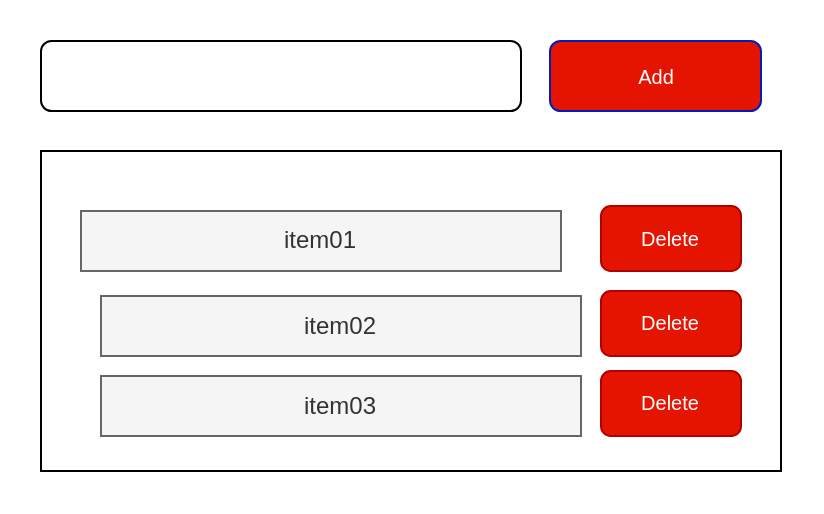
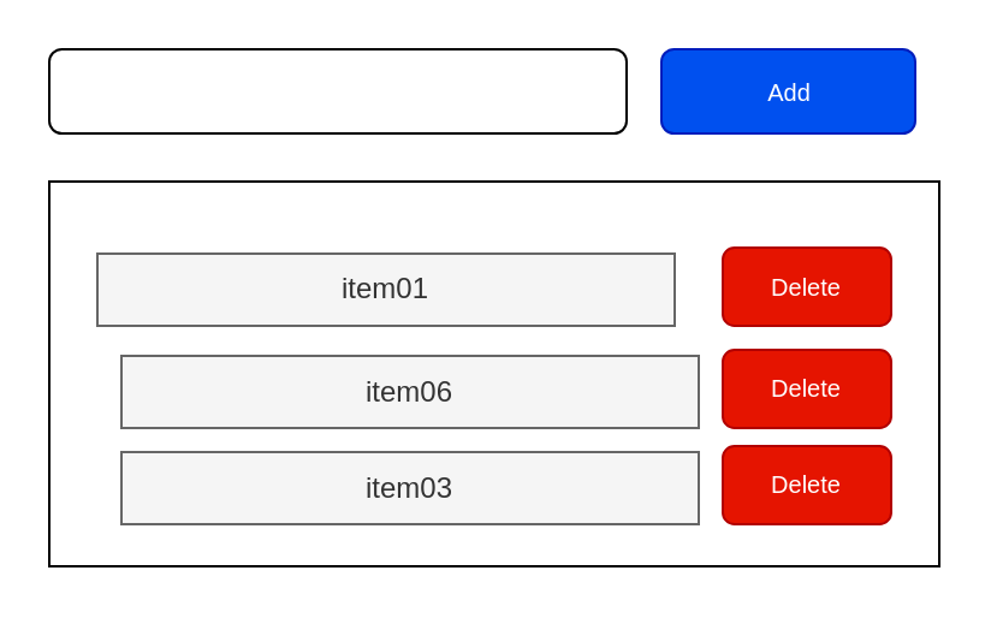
  <mxCell id="0" />
  <mxCell id="1" parent="0" />
  <mxCell id="2" value="" style="rounded=1;whiteSpace=wrap;html=1;" vertex="1" parent="1"><mxGeometry x="20" y="20" width="240" height="35" as="geometry" /></mxCell>
  <mxCell id="3" value="" style="rounded=0;whiteSpace=wrap;html=1;" vertex="1" parent="1"><mxGeometry x="20" y="75" width="370" height="160" as="geometry" /></mxCell>
  <mxCell id="4" value="item01" style="text;html=1;strokeColor=#666666;fillColor=#f5f5f5;align=center;verticalAlign=middle;whiteSpace=wrap;rounded=0;fontColor=#333333;" vertex="1" parent="1"><mxGeometry x="40" y="105" width="240" height="30" as="geometry" /></mxCell>
- <mxCell id="5" value="Add" style="rounded=1;html=1;shadow=0;dashed=0;whiteSpace=wrap;fontSize=10;fillColor=#e51400;align=center;strokeColor=#001DBC;fontColor=#ffffff;" vertex="1" parent="1"><mxGeometry x="274.5" y="20" width="105.5" height="35" as="geometry" /></mxCell>
+ <mxCell id="5" value="Add" style="rounded=1;html=1;shadow=0;dashed=0;whiteSpace=wrap;fontSize=10;fillColor=#0050ef;align=center;strokeColor=#001DBC;fontColor=#ffffff;" vertex="1" parent="1"><mxGeometry x="274.5" y="20" width="105.5" height="35" as="geometry" /></mxCell>
  <mxCell id="6" value="Delete" style="rounded=1;html=1;shadow=0;dashed=0;whiteSpace=wrap;fontSize=10;fillColor=#e51400;align=center;strokeColor=#B20000;fontColor=#ffffff;" vertex="1" parent="1"><mxGeometry x="300" y="102.5" width="70" height="32.5" as="geometry" /></mxCell>
- <mxCell id="7" value="item02" style="text;html=1;strokeColor=#666666;fillColor=#f5f5f5;align=center;verticalAlign=middle;whiteSpace=wrap;rounded=0;fontColor=#333333;" vertex="1" parent="1"><mxGeometry x="50" y="147.5" width="240" height="30" as="geometry" /></mxCell>
+ <mxCell id="7" value="item06" style="text;html=1;strokeColor=#666666;fillColor=#f5f5f5;align=center;verticalAlign=middle;whiteSpace=wrap;rounded=0;fontColor=#333333;" vertex="1" parent="1"><mxGeometry x="50" y="147.5" width="240" height="30" as="geometry" /></mxCell>
  <mxCell id="8" value="Delete" style="rounded=1;html=1;shadow=0;dashed=0;whiteSpace=wrap;fontSize=10;fillColor=#e51400;align=center;strokeColor=#B20000;fontColor=#ffffff;" vertex="1" parent="1"><mxGeometry x="300" y="145" width="70" height="32.5" as="geometry" /></mxCell>
  <mxCell id="9" value="item03" style="text;html=1;strokeColor=#666666;fillColor=#f5f5f5;align=center;verticalAlign=middle;whiteSpace=wrap;rounded=0;fontColor=#333333;" vertex="1" parent="1"><mxGeometry x="50" y="187.5" width="240" height="30" as="geometry" /></mxCell>
  <mxCell id="10" value="Delete" style="rounded=1;html=1;shadow=0;dashed=0;whiteSpace=wrap;fontSize=10;fillColor=#e51400;align=center;strokeColor=#B20000;fontColor=#ffffff;" vertex="1" parent="1"><mxGeometry x="300" y="185" width="70" height="32.5" as="geometry" /></mxCell>
